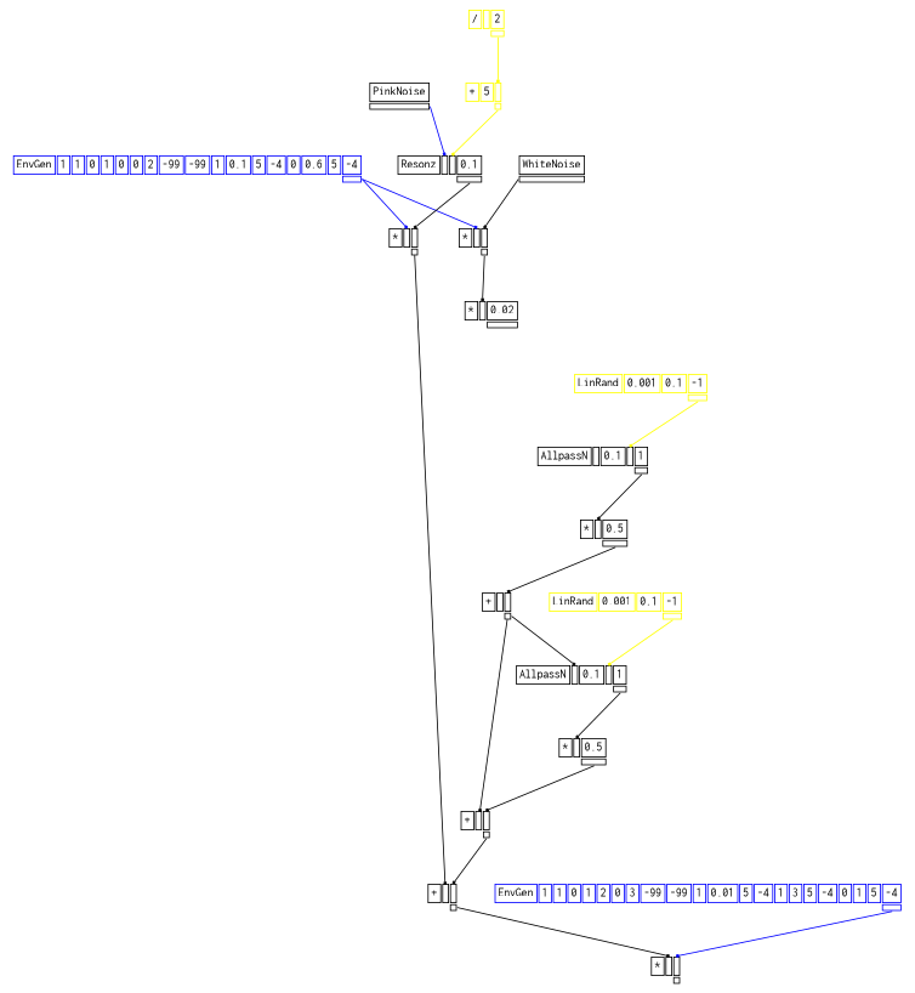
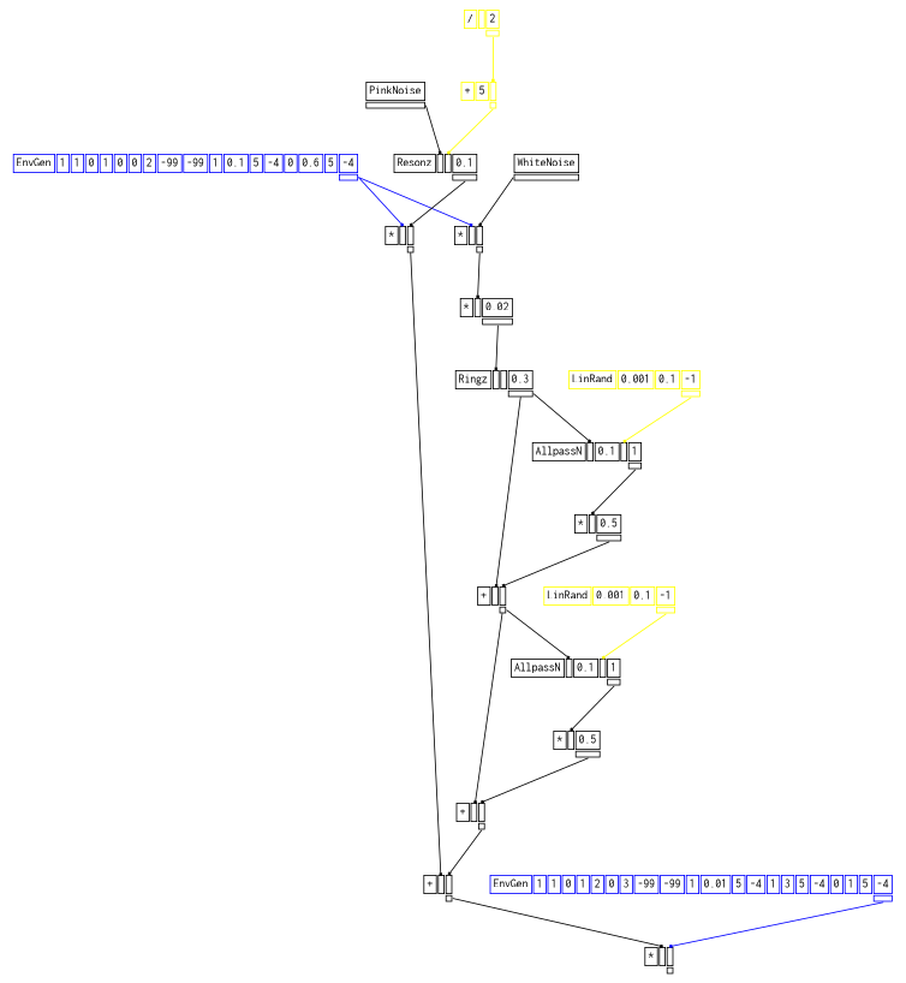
  digraph {
    splines=false
    node [color=black fontname=Courier fontsize=12 shape=plaintext]
    edge [arrowhead=box arrowsize=0.25 color=black headport=i_0 tailport=o_0]
    n1 [color=blue label=<<TABLE BORDER="0" CELLBORDER="1"><TR><TD>EnvGen</TD><TD>1</TD><TD>1</TD><TD>0</TD><TD>1</TD><TD>0</TD><TD>0</TD><TD>2</TD><TD>-99</TD><TD>-99</TD><TD>1</TD><TD>0.1</TD><TD>5</TD><TD>-4</TD><TD>0</TD><TD>0.6</TD><TD>5</TD><TD>-4</TD></TR><TR><TD BORDER="0"></TD><TD BORDER="0"></TD><TD BORDER="0"></TD><TD BORDER="0"></TD><TD BORDER="0"></TD><TD BORDER="0"></TD><TD BORDER="0"></TD><TD BORDER="0"></TD><TD BORDER="0"></TD><TD BORDER="0"></TD><TD BORDER="0"></TD><TD BORDER="0"></TD><TD BORDER="0"></TD><TD BORDER="0"></TD><TD BORDER="0"></TD><TD BORDER="0"></TD><TD BORDER="0"></TD><TD PORT="o_0"></TD></TR></TABLE>>]
    n2 [label=<<TABLE BORDER="0" CELLBORDER="1"><TR><TD>*</TD><TD PORT="i_0"></TD><TD PORT="i_1"></TD></TR><TR><TD BORDER="0"></TD><TD BORDER="0"></TD><TD PORT="o_0"></TD></TR></TABLE>>]
    n3 [label=<<TABLE BORDER="0" CELLBORDER="1"><TR><TD>*</TD><TD PORT="i_0"></TD><TD PORT="i_1"></TD></TR><TR><TD BORDER="0"></TD><TD BORDER="0"></TD><TD PORT="o_0"></TD></TR></TABLE>>]
    n4 [label=<<TABLE BORDER="0" CELLBORDER="1"><TR><TD>+</TD><TD PORT="i_0"></TD><TD PORT="i_1"></TD></TR><TR><TD BORDER="0"></TD><TD BORDER="0"></TD><TD PORT="o_0"></TD></TR></TABLE>>]
    n5 [label=<<TABLE BORDER="0" CELLBORDER="1"><TR><TD>*</TD><TD PORT="i_0"></TD><TD>0.02</TD></TR><TR><TD BORDER="0"></TD><TD BORDER="0"></TD><TD PORT="o_0"></TD></TR></TABLE>>]
    n6 [label=<<TABLE BORDER="0" CELLBORDER="1"><TR><TD>PinkNoise</TD></TR><TR><TD PORT="o_0"></TD></TR></TABLE>>]
    n7 [label=<<TABLE BORDER="0" CELLBORDER="1"><TR><TD>Resonz</TD><TD PORT="i_0"></TD><TD PORT="i_1"></TD><TD>0.1</TD></TR><TR><TD BORDER="0"></TD><TD BORDER="0"></TD><TD BORDER="0"></TD><TD PORT="o_0"></TD></TR></TABLE>>]
    n8 [color=yellow label=<<TABLE BORDER="0" CELLBORDER="1"><TR><TD>/</TD><TD PORT="i_0"></TD><TD>2</TD></TR><TR><TD BORDER="0"></TD><TD BORDER="0"></TD><TD PORT="o_0"></TD></TR></TABLE>>]
    n9 [color=yellow label=<<TABLE BORDER="0" CELLBORDER="1"><TR><TD>+</TD><TD>5</TD><TD PORT="i_1"></TD></TR><TR><TD BORDER="0"></TD><TD BORDER="0"></TD><TD PORT="o_0"></TD></TR></TABLE>>]
+   n10 [label=<<TABLE BORDER="0" CELLBORDER="1"><TR><TD>Ringz</TD><TD PORT="i_0"></TD><TD PORT="i_1"></TD><TD>0.3</TD></TR><TR><TD BORDER="0"></TD><TD BORDER="0"></TD><TD BORDER="0"></TD><TD PORT="o_0"></TD></TR></TABLE>>]
    n11 [label=<<TABLE BORDER="0" CELLBORDER="1"><TR><TD>AllpassN</TD><TD PORT="i_0"></TD><TD>0.1</TD><TD PORT="i_2"></TD><TD>1</TD></TR><TR><TD BORDER="0"></TD><TD BORDER="0"></TD><TD BORDER="0"></TD><TD BORDER="0"></TD><TD PORT="o_0"></TD></TR></TABLE>>]
    n12 [label=<<TABLE BORDER="0" CELLBORDER="1"><TR><TD>+</TD><TD PORT="i_0"></TD><TD PORT="i_1"></TD></TR><TR><TD BORDER="0"></TD><TD BORDER="0"></TD><TD PORT="o_0"></TD></TR></TABLE>>]
    n13 [label=<<TABLE BORDER="0" CELLBORDER="1"><TR><TD>*</TD><TD PORT="i_0"></TD><TD PORT="i_1"></TD></TR><TR><TD BORDER="0"></TD><TD BORDER="0"></TD><TD PORT="o_0"></TD></TR></TABLE>>]
    n14 [label=<<TABLE BORDER="0" CELLBORDER="1"><TR><TD>WhiteNoise</TD></TR><TR><TD PORT="o_0"></TD></TR></TABLE>>]
    n15 [label=<<TABLE BORDER="0" CELLBORDER="1"><TR><TD>*</TD><TD PORT="i_0"></TD><TD>0.5</TD></TR><TR><TD BORDER="0"></TD><TD BORDER="0"></TD><TD PORT="o_0"></TD></TR></TABLE>>]
    n16 [label=<<TABLE BORDER="0" CELLBORDER="1"><TR><TD>AllpassN</TD><TD PORT="i_0"></TD><TD>0.1</TD><TD PORT="i_2"></TD><TD>1</TD></TR><TR><TD BORDER="0"></TD><TD BORDER="0"></TD><TD BORDER="0"></TD><TD BORDER="0"></TD><TD PORT="o_0"></TD></TR></TABLE>>]
    n17 [label=<<TABLE BORDER="0" CELLBORDER="1"><TR><TD>+</TD><TD PORT="i_0"></TD><TD PORT="i_1"></TD></TR><TR><TD BORDER="0"></TD><TD BORDER="0"></TD><TD PORT="o_0"></TD></TR></TABLE>>]
    n18 [color=yellow label=<<TABLE BORDER="0" CELLBORDER="1"><TR><TD>LinRand</TD><TD>0.001</TD><TD>0.1</TD><TD>-1</TD></TR><TR><TD BORDER="0"></TD><TD BORDER="0"></TD><TD BORDER="0"></TD><TD PORT="o_0"></TD></TR></TABLE>>]
    n19 [label=<<TABLE BORDER="0" CELLBORDER="1"><TR><TD>*</TD><TD PORT="i_0"></TD><TD>0.5</TD></TR><TR><TD BORDER="0"></TD><TD BORDER="0"></TD><TD PORT="o_0"></TD></TR></TABLE>>]
    n20 [color=yellow label=<<TABLE BORDER="0" CELLBORDER="1"><TR><TD>LinRand</TD><TD>0.001</TD><TD>0.1</TD><TD>-1</TD></TR><TR><TD BORDER="0"></TD><TD BORDER="0"></TD><TD BORDER="0"></TD><TD PORT="o_0"></TD></TR></TABLE>>]
    n21 [color=blue label=<<TABLE BORDER="0" CELLBORDER="1"><TR><TD>EnvGen</TD><TD>1</TD><TD>1</TD><TD>0</TD><TD>1</TD><TD>2</TD><TD>0</TD><TD>3</TD><TD>-99</TD><TD>-99</TD><TD>1</TD><TD>0.01</TD><TD>5</TD><TD>-4</TD><TD>1</TD><TD>3</TD><TD>5</TD><TD>-4</TD><TD>0</TD><TD>1</TD><TD>5</TD><TD>-4</TD></TR><TR><TD BORDER="0"></TD><TD BORDER="0"></TD><TD BORDER="0"></TD><TD BORDER="0"></TD><TD BORDER="0"></TD><TD BORDER="0"></TD><TD BORDER="0"></TD><TD BORDER="0"></TD><TD BORDER="0"></TD><TD BORDER="0"></TD><TD BORDER="0"></TD><TD BORDER="0"></TD><TD BORDER="0"></TD><TD BORDER="0"></TD><TD BORDER="0"></TD><TD BORDER="0"></TD><TD BORDER="0"></TD><TD BORDER="0"></TD><TD BORDER="0"></TD><TD BORDER="0"></TD><TD BORDER="0"></TD><TD PORT="o_0"></TD></TR></TABLE>>]
    n1 -> n2 [color=blue]
    n1 -> n3 [color=blue]
    n2 -> n4
    n3 -> n5
    n4 -> n13
-   n6 -> n7 [color=blue]
+   n5 -> n10
+   n6 -> n7
    n7 -> n2 [headport=i_1]
    n8 -> n9 [color=yellow headport=i_1]
    n9 -> n7 [color=yellow headport=i_1]
+   n10 -> n11
+   n10 -> n12
    n11 -> n15
    n12 -> n16
    n12 -> n17
    n14 -> n3 [headport=i_1]
    n15 -> n12 [headport=i_1]
    n16 -> n19
    n17 -> n4 [headport=i_1]
    n18 -> n11 [color=yellow headport=i_2]
    n19 -> n17 [headport=i_1]
    n20 -> n16 [color=yellow headport=i_2]
    n21 -> n13 [color=blue headport=i_1]
  }
